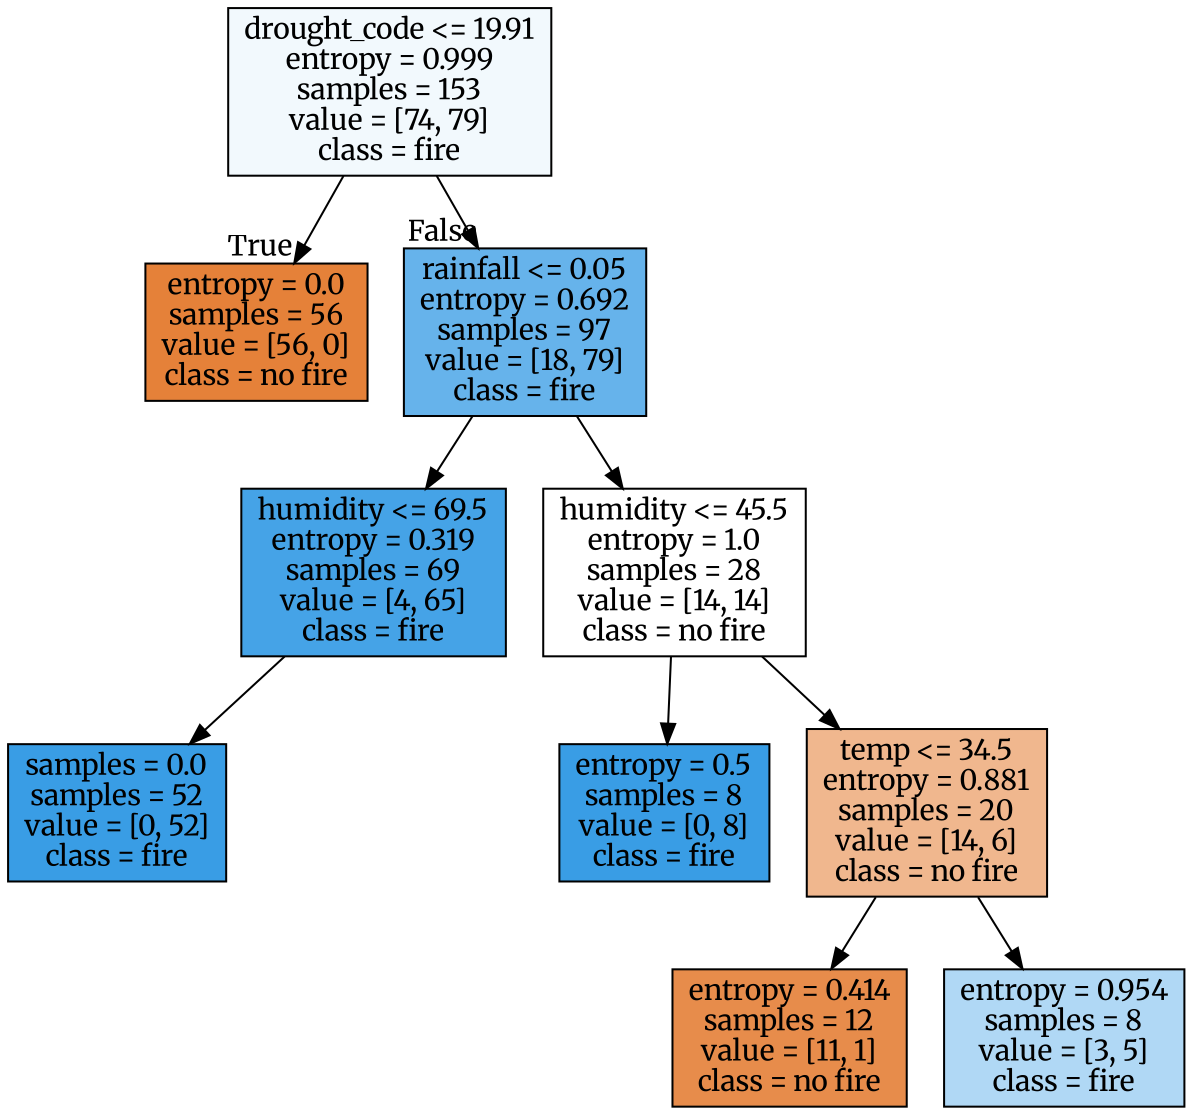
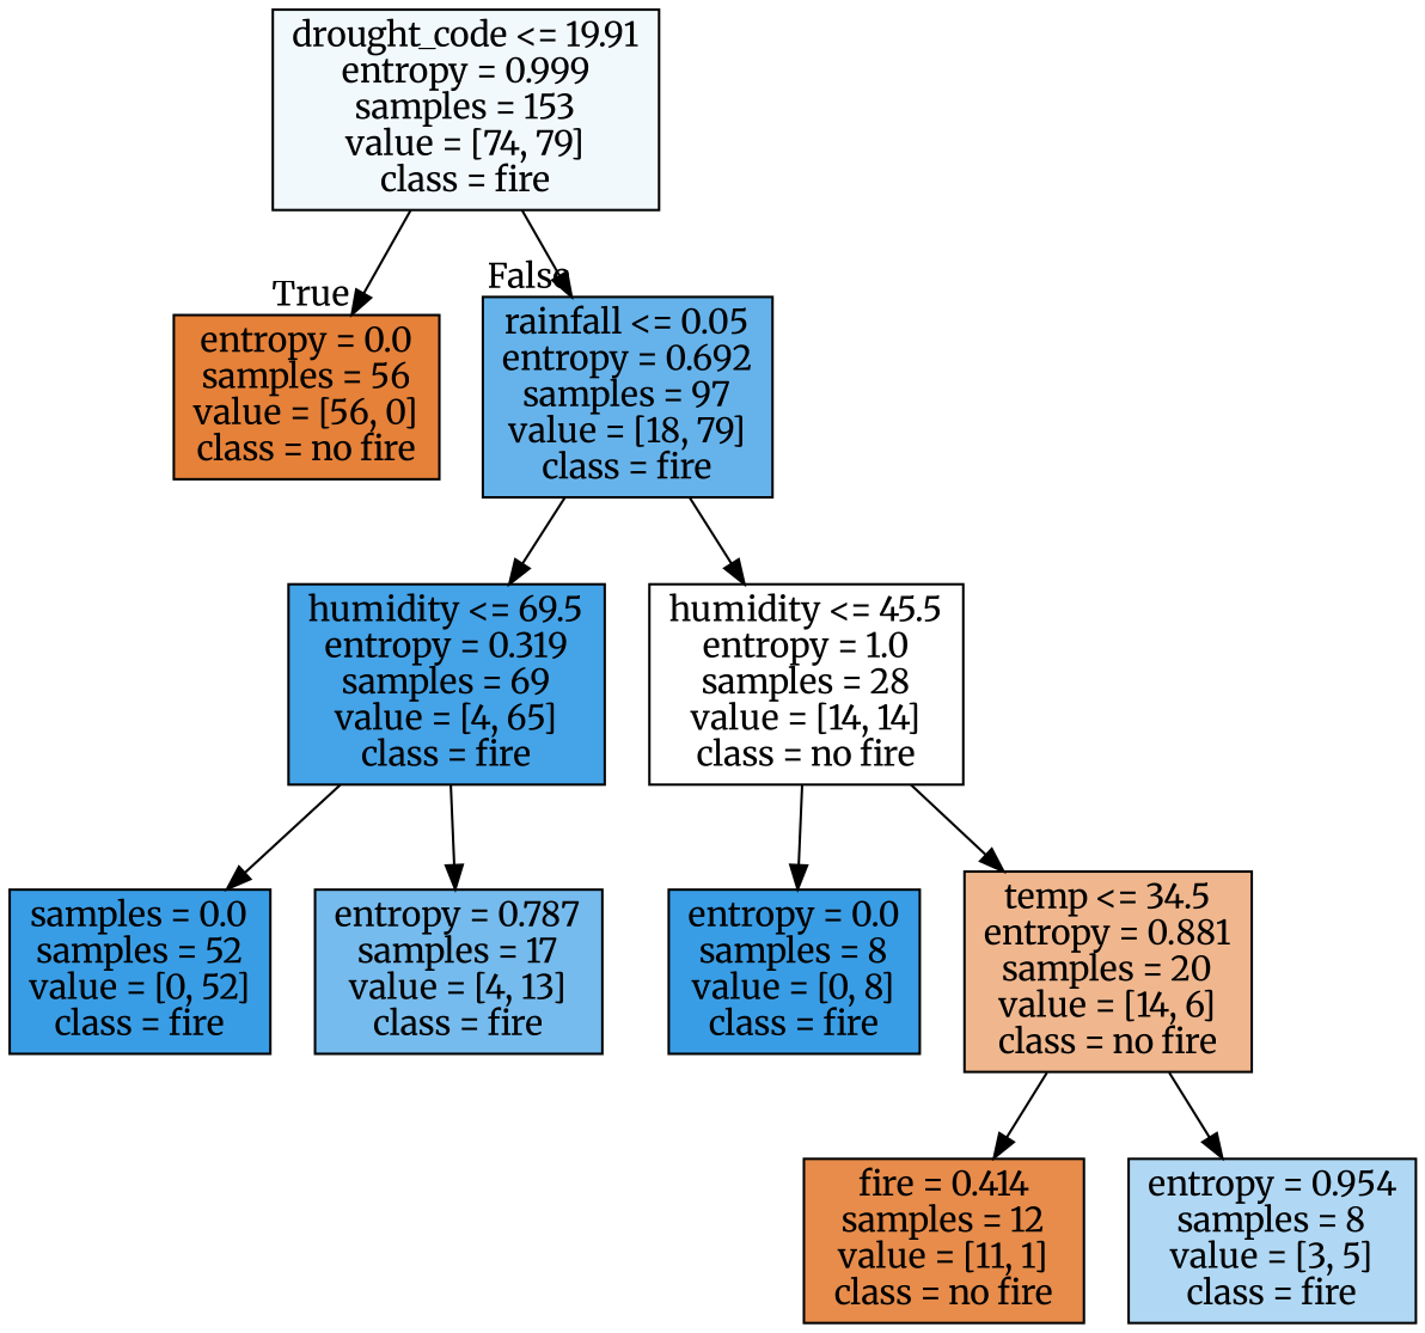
  digraph {
    fontname=Merriweather
    node [color=black fillcolor="#399de5" fontname=Merriweather shape=box style=filled]
    edge [fontname=Merriweather]
    n1 [fillcolor="#f2f9fd" label="drought_code <= 19.91\nentropy = 0.999\nsamples = 153\nvalue = [74, 79]\nclass = fire"]
    n2 [fillcolor="#e58139" label="entropy = 0.0\nsamples = 56\nvalue = [56, 0]\nclass = no fire"]
    n3 [fillcolor="#66b3eb" label="rainfall <= 0.05\nentropy = 0.692\nsamples = 97\nvalue = [18, 79]\nclass = fire"]
    n4 [fillcolor="#45a3e7" label="humidity <= 69.5\nentropy = 0.319\nsamples = 69\nvalue = [4, 65]\nclass = fire"]
    n5 [fillcolor="#ffffff" label="humidity <= 45.5\nentropy = 1.0\nsamples = 28\nvalue = [14, 14]\nclass = no fire"]
    n6 [label="samples = 0.0\nsamples = 52\nvalue = [0, 52]\nclass = fire"]
-   n8 [label="entropy = 0.5\nsamples = 8\nvalue = [0, 8]\nclass = fire"]
+   n7 [fillcolor="#76bbed" label="entropy = 0.787\nsamples = 17\nvalue = [4, 13]\nclass = fire"]
+   n8 [label="entropy = 0.0\nsamples = 8\nvalue = [0, 8]\nclass = fire"]
    n9 [fillcolor="#f0b78e" label="temp <= 34.5\nentropy = 0.881\nsamples = 20\nvalue = [14, 6]\nclass = no fire"]
-   n10 [fillcolor="#e78c4b" label="entropy = 0.414\nsamples = 12\nvalue = [11, 1]\nclass = no fire"]
+   n10 [fillcolor="#e78c4b" label="fire = 0.414\nsamples = 12\nvalue = [11, 1]\nclass = no fire"]
    n11 [fillcolor="#b0d8f5" label="entropy = 0.954\nsamples = 8\nvalue = [3, 5]\nclass = fire"]
    n1 -> n2 [headlabel=True labelangle=45 labeldistance=2.5]
    n1 -> n3 [headlabel=False labelangle=-45 labeldistance=2.5]
    n3 -> n4
    n3 -> n5
    n4 -> n6
+   n4 -> n7
    n5 -> n8
    n5 -> n9
    n9 -> n10
    n9 -> n11
  }
